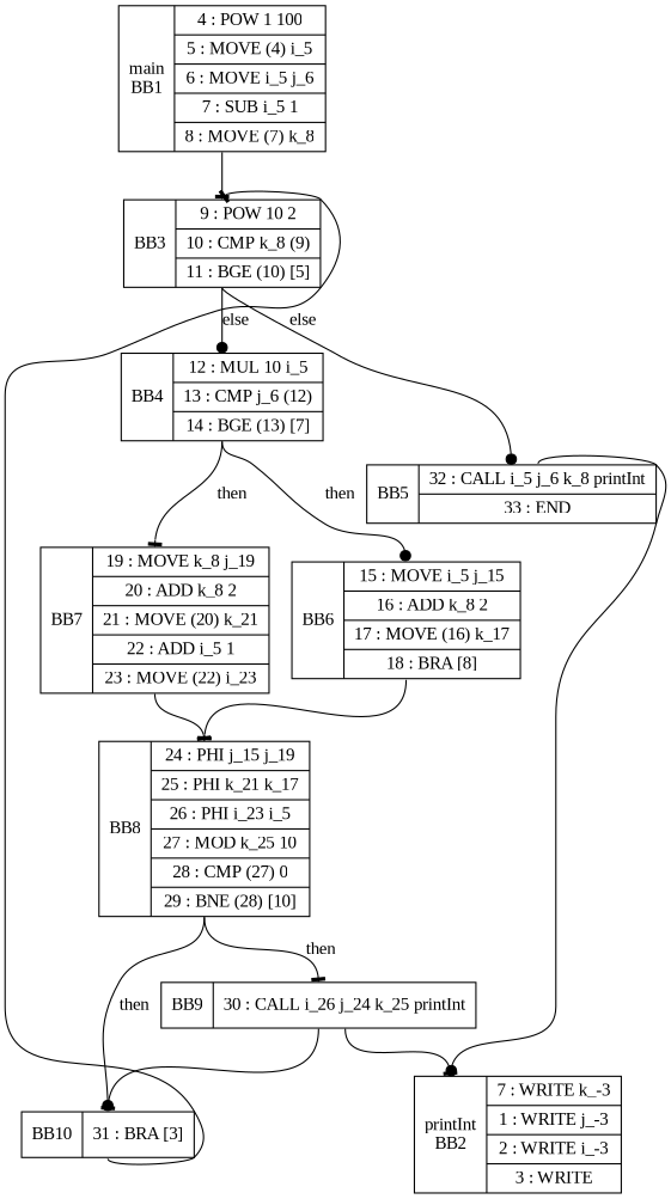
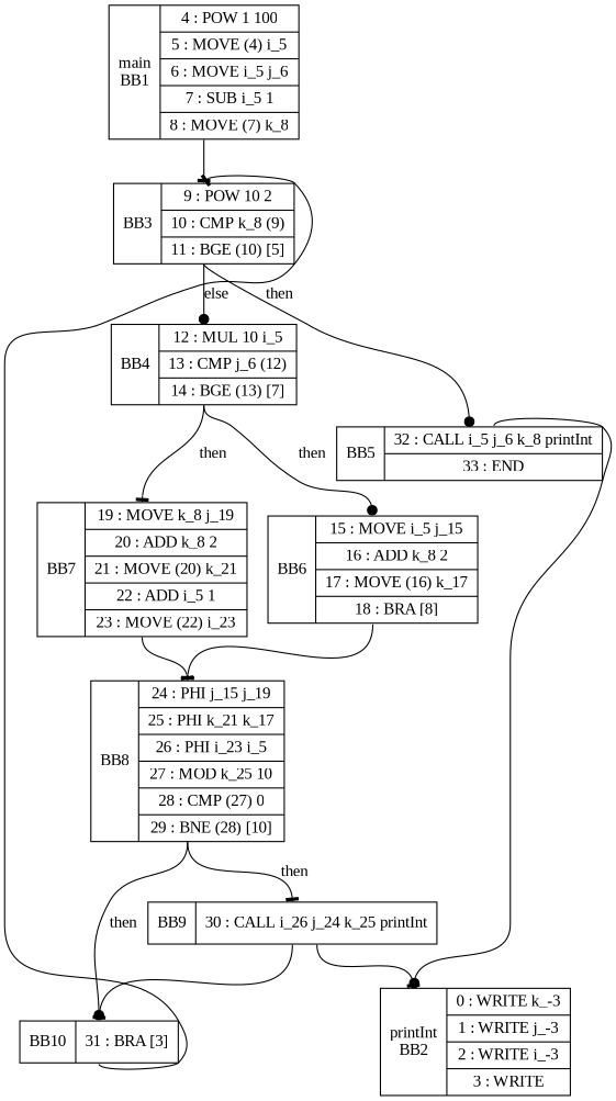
  digraph {
    fontname="Liberation Serif"
    node [fontname="Liberation Serif" shape=record]
    edge [arrowhead=tee fontname="Liberation Serif" headport=n tailport=s]
-   n1 [label="<b>printInt\nBB2|{7 : WRITE k_-3 |1 : WRITE j_-3 |2 : WRITE i_-3 |3 : WRITE }"]
+   n1 [label="<b>printInt\nBB2|{0 : WRITE k_-3 |1 : WRITE j_-3 |2 : WRITE i_-3 |3 : WRITE }"]
    n2 [label="<b>BB3|{9 : POW 10 2 |10 : CMP k_8 (9) |11 : BGE (10) [5] }"]
    n3 [label="<b>BB4|{12 : MUL 10 i_5 |13 : CMP j_6 (12) |14 : BGE (13) [7] }"]
    n4 [label="<b>BB5|{<cprintInt32>32 : CALL i_5 j_6 k_8 printInt|33 : END }"]
    n5 [label="<b>BB6|{15 : MOVE i_5 j_15 |16 : ADD k_8 2 |17 : MOVE (16) k_17 |18 : BRA [8] }"]
    n6 [label="<b>BB7|{19 : MOVE k_8 j_19 |20 : ADD k_8 2 |21 : MOVE (20) k_21 |22 : ADD i_5 1 |23 : MOVE (22) i_23 }"]
    n7 [label="<b>BB8|{24 : PHI j_15 j_19 |25 : PHI k_21 k_17 |26 : PHI i_23 i_5 |27 : MOD k_25 10 |28 : CMP (27) 0 |29 : BNE (28) [10] }"]
    n8 [label="<b>BB9|{<cprintInt30>30 : CALL i_26 j_24 k_25 printInt}"]
    n9 [label="<b>BB10|{31 : BRA [3] }"]
    n10 [label="<b>main\nBB1|{4 : POW 1 100 |5 : MOVE (4) i_5 |6 : MOVE i_5 j_6 |7 : SUB i_5 1 |8 : MOVE (7) k_8 }"]
    n2 -> n3 [arrowhead=dot label=else]
-   n2 -> n4 [arrowhead=dot label=else]
+   n2 -> n4 [arrowhead=dot label=then]
    n3 -> n5 [arrowhead=dot label=then]
    n3 -> n6 [label=then]
    n4 -> n1 [arrowhead=dot headport=b tailport=cprintInt32]
    n5 -> n7
    n6 -> n7
    n7 -> n8 [label=then]
    n7 -> n9 [arrowhead=dot label=then]
    n8 -> n1 [headport=b tailport=cprintInt30]
    n8 -> n9
    n9 -> n2
    n10 -> n2
  }
